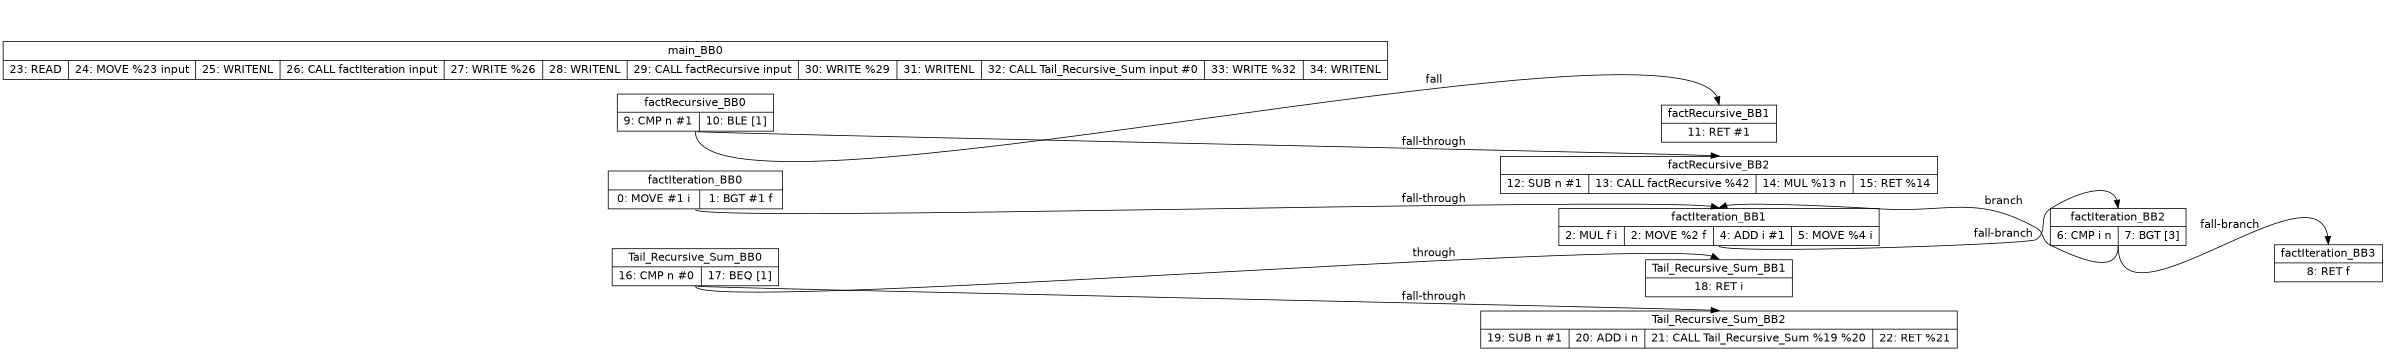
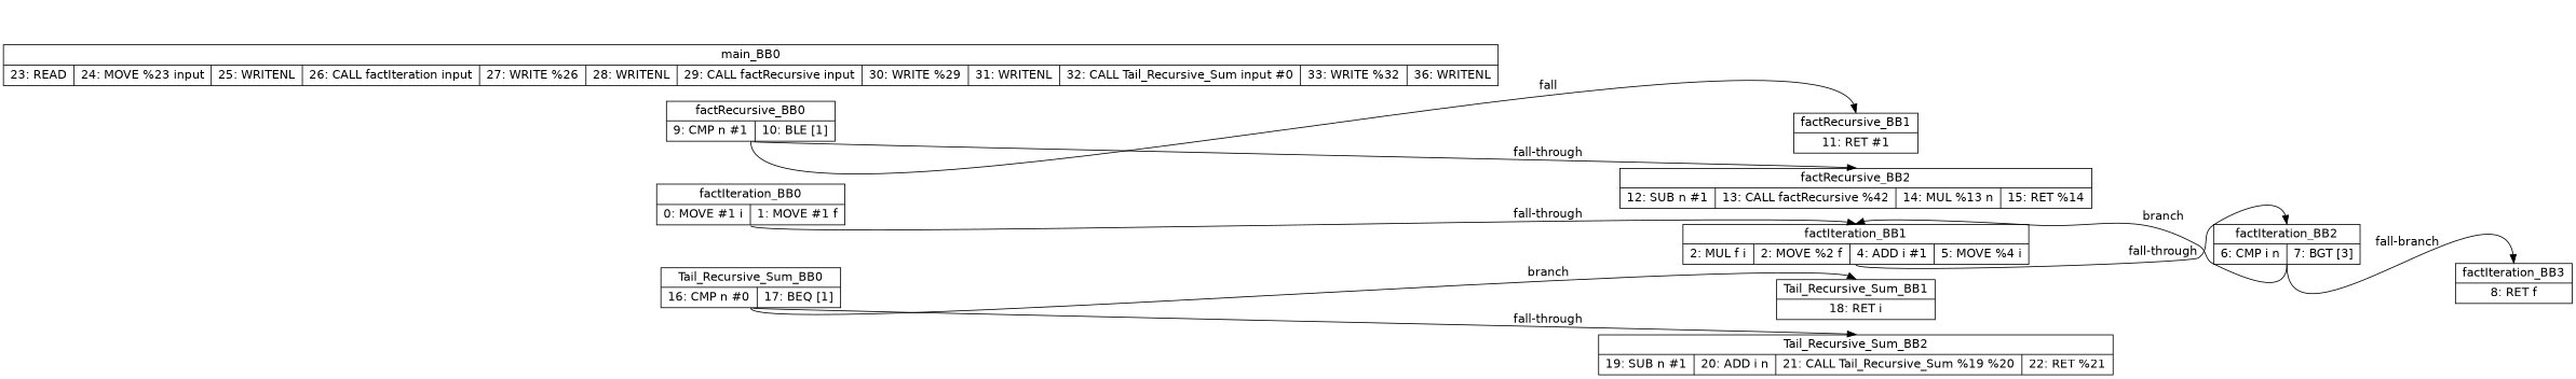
  digraph {
    fontname="DejaVu Sans"
    rankdir=LR
    node [fontname="DejaVu Sans" shape=record]
    edge [fontname="DejaVu Sans" headport=n tailport=s]
    n1 [label="<b>Tail_Recursive_Sum_BB0| {16: CMP n #0|17: BEQ [1]}"]
    n2 [label="<b>Tail_Recursive_Sum_BB1| {18: RET i}"]
    n3 [label="<b>Tail_Recursive_Sum_BB2| {19: SUB n #1|20: ADD i n|21: CALL Tail_Recursive_Sum %19 %20|22: RET %21}"]
-   n4 [label="<b>factIteration_BB0| {0: MOVE #1 i|1: BGT #1 f}"]
+   n4 [label="<b>factIteration_BB0| {0: MOVE #1 i|1: MOVE #1 f}"]
    n5 [label="<b>factIteration_BB1| {2: MUL f i|2: MOVE %2 f|4: ADD i #1|5: MOVE %4 i}"]
    n6 [label="<b>factIteration_BB2| {6: CMP i n|7: BGT [3]}"]
    n7 [label="<b>factIteration_BB3| {8: RET f}"]
    n8 [label="<b>factRecursive_BB0| {9: CMP n #1|10: BLE [1]}"]
    n9 [label="<b>factRecursive_BB1| {11: RET #1}"]
    n10 [label="<b>factRecursive_BB2| {12: SUB n #1|13: CALL factRecursive %42|14: MUL %13 n|15: RET %14}"]
-   n11 [label="<b>main_BB0| {23: READ |24: MOVE %23 input|25: WRITENL |26: CALL factIteration input|27: WRITE %26|28: WRITENL |29: CALL factRecursive input|30: WRITE %29|31: WRITENL |32: CALL Tail_Recursive_Sum input #0|33: WRITE %32|34: WRITENL }"]
-   n1 -> n2 [label=through]
+   n11 [label="<b>main_BB0| {23: READ |24: MOVE %23 input|25: WRITENL |26: CALL factIteration input|27: WRITE %26|28: WRITENL |29: CALL factRecursive input|30: WRITE %29|31: WRITENL |32: CALL Tail_Recursive_Sum input #0|33: WRITE %32|36: WRITENL }"]
+   n1 -> n2 [label=branch]
    n1 -> n3 [label="fall-through"]
    n4 -> n5 [label="fall-through"]
-   n5 -> n6 [label="fall-branch"]
+   n5 -> n6 [label="fall-through"]
    n6 -> n5 [label=branch]
    n6 -> n7 [label="fall-branch"]
    n8 -> n9 [label=fall]
    n8 -> n10 [label="fall-through"]
  }
